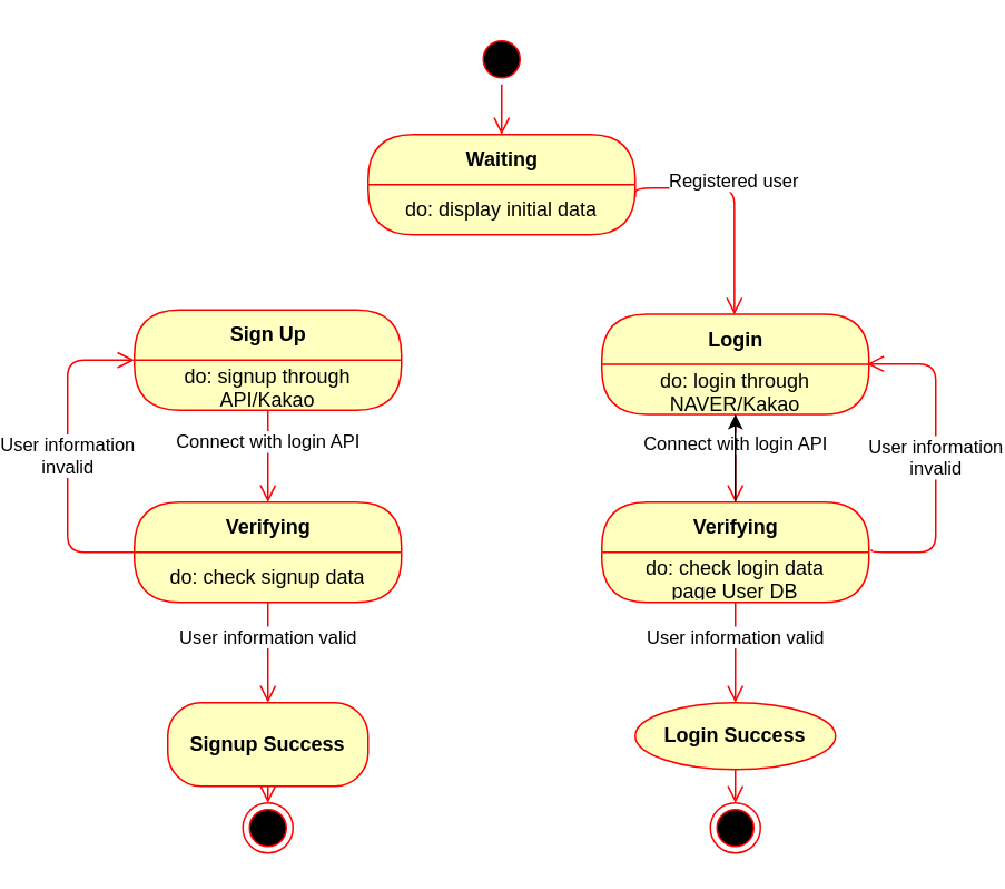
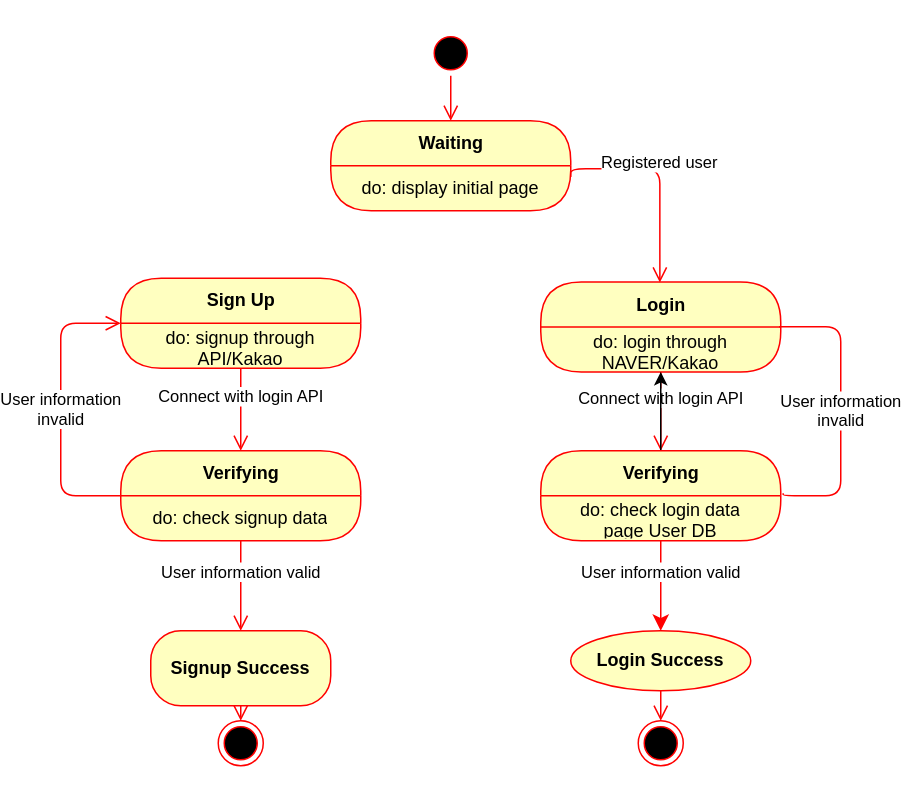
  <mxCell id="0" />
  <mxCell id="1" parent="0" />
  <mxCell id="2" value="" style="ellipse;html=1;shape=startState;fillColor=#000000;strokeColor=#ff0000;" vertex="1" parent="1"><mxGeometry x="265" y="20" width="30" height="30" as="geometry" /></mxCell>
  <mxCell id="3" value="" style="edgeStyle=orthogonalEdgeStyle;html=1;verticalAlign=bottom;endArrow=open;endSize=8;strokeColor=#ff0000;" edge="1" source="2" parent="1"><mxGeometry relative="1" as="geometry"><mxPoint x="280" y="80" as="targetPoint" /></mxGeometry></mxCell>
  <mxCell id="4" value="Waiting" style="swimlane;html=1;fontStyle=1;align=center;verticalAlign=middle;childLayout=stackLayout;horizontal=1;startSize=30;horizontalStack=0;resizeParent=0;resizeLast=1;container=0;fontColor=#000000;collapsible=0;rounded=1;arcSize=30;strokeColor=#ff0000;fillColor=#ffffc0;swimlaneFillColor=#ffffc0;" vertex="1" parent="1"><mxGeometry x="200" y="80" width="160" height="60" as="geometry" /></mxCell>
- <mxCell id="5" value="do: display initial data" style="text;html=1;strokeColor=none;fillColor=none;align=center;verticalAlign=middle;spacingLeft=4;spacingRight=4;whiteSpace=wrap;overflow=hidden;rotatable=0;fontColor=#000000;" vertex="1" parent="4"><mxGeometry y="30" width="160" height="30" as="geometry" /></mxCell>
+ <mxCell id="5" value="do: display initial page" style="text;html=1;strokeColor=none;fillColor=none;align=center;verticalAlign=middle;spacingLeft=4;spacingRight=4;whiteSpace=wrap;overflow=hidden;rotatable=0;fontColor=#000000;" vertex="1" parent="4"><mxGeometry y="30" width="160" height="30" as="geometry" /></mxCell>
  <mxCell id="6" value="Sign Up" style="swimlane;html=1;fontStyle=1;align=center;verticalAlign=middle;childLayout=stackLayout;horizontal=1;startSize=30;horizontalStack=0;resizeParent=0;resizeLast=1;container=0;fontColor=#000000;collapsible=0;rounded=1;arcSize=30;strokeColor=#ff0000;fillColor=#ffffc0;swimlaneFillColor=#ffffc0;" vertex="1" parent="1"><mxGeometry x="60" y="185" width="160" height="60" as="geometry" /></mxCell>
  <mxCell id="7" value="do: signup through&lt;br&gt;API/Kakao&lt;br&gt;" style="text;html=1;strokeColor=none;fillColor=none;align=center;verticalAlign=middle;spacingLeft=4;spacingRight=4;whiteSpace=wrap;overflow=hidden;rotatable=0;fontColor=#000000;" vertex="1" parent="6"><mxGeometry y="30" width="160" height="30" as="geometry" /></mxCell>
  <mxCell id="8" value="Connect with login API" style="edgeStyle=orthogonalEdgeStyle;html=1;verticalAlign=bottom;endArrow=open;endSize=8;strokeColor=#ff0000;entryX=0.5;entryY=0;entryDx=0;entryDy=0;" edge="1" source="6" parent="1" target="12"><mxGeometry relative="1" as="geometry"><mxPoint x="140" y="305" as="targetPoint" /></mxGeometry></mxCell>
  <mxCell id="9" value="Login" style="swimlane;html=1;fontStyle=1;align=center;verticalAlign=middle;childLayout=stackLayout;horizontal=1;startSize=30;horizontalStack=0;resizeParent=0;resizeLast=1;container=0;fontColor=#000000;collapsible=0;rounded=1;arcSize=30;strokeColor=#ff0000;fillColor=#ffffc0;swimlaneFillColor=#ffffc0;" vertex="1" parent="1"><mxGeometry x="340" y="187.5" width="160" height="60" as="geometry" /></mxCell>
  <mxCell id="10" value="do: login through&lt;br&gt;NAVER/Kakao&lt;br&gt;" style="text;html=1;strokeColor=none;fillColor=none;align=center;verticalAlign=middle;spacingLeft=4;spacingRight=4;whiteSpace=wrap;overflow=hidden;rotatable=0;fontColor=#000000;" vertex="1" parent="9"><mxGeometry y="30" width="160" height="30" as="geometry" /></mxCell>
  <mxCell id="11" value="Registered user" style="edgeStyle=orthogonalEdgeStyle;html=1;verticalAlign=bottom;endArrow=open;endSize=8;strokeColor=#ff0000;entryX=0.5;entryY=0;entryDx=0;entryDy=0;exitX=1;exitY=0.25;exitDx=0;exitDy=0;" edge="1" parent="1" source="5"><mxGeometry relative="1" as="geometry"><mxPoint x="419.412" y="187.912" as="targetPoint" /><mxPoint x="479.412" y="112.618" as="sourcePoint" /><Array as="points"><mxPoint x="360" y="112" /><mxPoint x="419" y="112" /></Array></mxGeometry></mxCell>
  <mxCell id="12" value="Verifying" style="swimlane;html=1;fontStyle=1;align=center;verticalAlign=middle;childLayout=stackLayout;horizontal=1;startSize=30;horizontalStack=0;resizeParent=0;resizeLast=1;container=0;fontColor=#000000;collapsible=0;rounded=1;arcSize=30;strokeColor=#ff0000;fillColor=#ffffc0;swimlaneFillColor=#ffffc0;" vertex="1" parent="1"><mxGeometry x="60" y="300" width="160" height="60" as="geometry" /></mxCell>
  <mxCell id="13" value="do: check signup data" style="text;html=1;strokeColor=none;fillColor=none;align=center;verticalAlign=middle;spacingLeft=4;spacingRight=4;whiteSpace=wrap;overflow=hidden;rotatable=0;fontColor=#000000;" vertex="1" parent="12"><mxGeometry y="30" width="160" height="30" as="geometry" /></mxCell>
  <mxCell id="14" value="User information valid" style="edgeStyle=orthogonalEdgeStyle;html=1;verticalAlign=bottom;endArrow=open;endSize=8;strokeColor=#ff0000;entryX=0.5;entryY=0;entryDx=0;entryDy=0;" edge="1" source="12" parent="1" target="16"><mxGeometry relative="1" as="geometry"><mxPoint x="140" y="410" as="targetPoint" /></mxGeometry></mxCell>
  <mxCell id="15" value="User information&lt;br&gt;invalid" style="edgeStyle=orthogonalEdgeStyle;html=1;verticalAlign=bottom;endArrow=open;endSize=8;strokeColor=#ff0000;exitX=0;exitY=0.5;exitDx=0;exitDy=0;entryX=0;entryY=0.5;entryDx=0;entryDy=0;" edge="1" parent="1" source="12" target="6"><mxGeometry x="-0.163" relative="1" as="geometry"><mxPoint x="20" y="330" as="targetPoint" /><mxPoint x="20" y="270" as="sourcePoint" /><Array as="points"><mxPoint x="20" y="330" /><mxPoint x="20" y="215" /></Array><mxPoint as="offset" /></mxGeometry></mxCell>
  <mxCell id="16" value="&lt;b&gt;Signup Success&lt;/b&gt;" style="rounded=1;whiteSpace=wrap;html=1;arcSize=40;fontColor=#000000;fillColor=#ffffc0;strokeColor=#ff0000;" vertex="1" parent="1"><mxGeometry x="80" y="420" width="120" height="50" as="geometry" /></mxCell>
  <mxCell id="17" value="" style="ellipse;html=1;shape=endState;fillColor=#000000;strokeColor=#ff0000;rounded=1;" vertex="1" parent="1"><mxGeometry x="125" y="480" width="30" height="30" as="geometry" /></mxCell>
  <mxCell id="18" value="" style="edgeStyle=orthogonalEdgeStyle;html=1;verticalAlign=bottom;endArrow=open;endSize=8;strokeColor=#ff0000;exitX=0.5;exitY=1;exitDx=0;exitDy=0;entryX=0.5;entryY=0;entryDx=0;entryDy=0;" edge="1" parent="1" source="16" target="17"><mxGeometry relative="1" as="geometry"><mxPoint x="190" y="490" as="targetPoint" /><mxPoint x="309.912" y="475" as="sourcePoint" /></mxGeometry></mxCell>
  <mxCell id="19" value="Connect with login API" style="edgeStyle=orthogonalEdgeStyle;html=1;verticalAlign=bottom;endArrow=open;endSize=8;strokeColor=#ff0000;exitX=0.5;exitY=1;exitDx=0;exitDy=0;" edge="1" parent="1" source="10"><mxGeometry relative="1" as="geometry"><mxPoint x="420" y="300" as="targetPoint" /><mxPoint x="419.912" y="270" as="sourcePoint" /></mxGeometry></mxCell>
  <mxCell id="20" value="" style="edgeStyle=orthogonalEdgeStyle;rounded=0;orthogonalLoop=1;jettySize=auto;html=1;exitX=0.5;exitY=0;exitDx=0;exitDy=0;" edge="1" parent="1" source="21" target="10"><mxGeometry relative="1" as="geometry" /></mxCell>
  <mxCell id="21" value="Verifying" style="swimlane;html=1;fontStyle=1;align=center;verticalAlign=middle;childLayout=stackLayout;horizontal=1;startSize=30;horizontalStack=0;resizeParent=0;resizeLast=1;container=0;fontColor=#000000;collapsible=0;rounded=1;arcSize=30;strokeColor=#ff0000;fillColor=#ffffc0;swimlaneFillColor=#ffffc0;" vertex="1" parent="1"><mxGeometry x="340" y="300" width="160" height="60" as="geometry" /></mxCell>
  <mxCell id="22" value="do: check login data&lt;br&gt;page User DB&lt;br&gt;" style="text;html=1;strokeColor=none;fillColor=none;align=center;verticalAlign=middle;spacingLeft=4;spacingRight=4;whiteSpace=wrap;overflow=hidden;rotatable=0;fontColor=#000000;" vertex="1" parent="21"><mxGeometry y="30" width="160" height="30" as="geometry" /></mxCell>
- <mxCell id="23" value="User information&lt;br&gt;invalid" style="edgeStyle=orthogonalEdgeStyle;html=1;verticalAlign=bottom;endArrow=open;endSize=8;strokeColor=#ff0000;exitX=1.01;exitY=-0.055;exitDx=0;exitDy=0;exitPerimeter=0;entryX=0.993;entryY=-0.007;entryDx=0;entryDy=0;entryPerimeter=0;" edge="1" parent="1" source="22" target="10"><mxGeometry x="-0.163" relative="1" as="geometry"><mxPoint x="502" y="217" as="targetPoint" /><mxPoint x="580.412" y="331.029" as="sourcePoint" /><Array as="points"><mxPoint x="502" y="330" /><mxPoint x="540" y="330" /><mxPoint x="540" y="217" /></Array><mxPoint as="offset" /></mxGeometry></mxCell>
- <mxCell id="24" value="User information valid" style="edgeStyle=orthogonalEdgeStyle;html=1;verticalAlign=bottom;endArrow=open;endSize=8;strokeColor=#ff0000;entryX=0.5;entryY=0;entryDx=0;entryDy=0;exitX=0.5;exitY=1;exitDx=0;exitDy=0;" edge="1" parent="1" target="25" source="22"><mxGeometry relative="1" as="geometry"><mxPoint x="420" y="410" as="targetPoint" /><mxPoint x="440" y="370" as="sourcePoint" /></mxGeometry></mxCell>
+ <mxCell id="23" value="User information&lt;br&gt;invalid" style="edgeStyle=orthogonalEdgeStyle;html=1;verticalAlign=bottom;endArrow=none;endSize=8;strokeColor=#ff0000;exitX=1.01;exitY=-0.055;exitDx=0;exitDy=0;exitPerimeter=0;entryX=0.993;entryY=-0.007;entryDx=0;entryDy=0;entryPerimeter=0;" edge="1" parent="1" source="22" target="10"><mxGeometry x="-0.163" relative="1" as="geometry"><mxPoint x="502" y="217" as="targetPoint" /><mxPoint x="580.412" y="331.029" as="sourcePoint" /><Array as="points"><mxPoint x="502" y="330" /><mxPoint x="540" y="330" /><mxPoint x="540" y="217" /></Array><mxPoint as="offset" /></mxGeometry></mxCell>
+ <mxCell id="24" value="User information valid" style="edgeStyle=orthogonalEdgeStyle;html=1;verticalAlign=bottom;endArrow=classic;endSize=8;strokeColor=#ff0000;entryX=0.5;entryY=0;entryDx=0;entryDy=0;exitX=0.5;exitY=1;exitDx=0;exitDy=0;" edge="1" parent="1" target="25" source="22"><mxGeometry relative="1" as="geometry"><mxPoint x="420" y="410" as="targetPoint" /><mxPoint x="440" y="370" as="sourcePoint" /></mxGeometry></mxCell>
  <mxCell id="25" value="&lt;b&gt;Login Success&lt;/b&gt;" style="ellipse;whiteSpace=wrap;html=1;arcSize=40;fontColor=#000000;fillColor=#ffffc0;strokeColor=#ff0000;" vertex="1" parent="1"><mxGeometry x="360" y="420" width="120" height="40" as="geometry" /></mxCell>
  <mxCell id="26" value="" style="ellipse;html=1;shape=endState;fillColor=#000000;strokeColor=#ff0000;rounded=1;" vertex="1" parent="1"><mxGeometry x="405" y="480" width="30" height="30" as="geometry" /></mxCell>
  <mxCell id="27" value="" style="edgeStyle=orthogonalEdgeStyle;html=1;verticalAlign=bottom;endArrow=open;endSize=8;strokeColor=#ff0000;exitX=0.5;exitY=1;exitDx=0;exitDy=0;entryX=0.5;entryY=0;entryDx=0;entryDy=0;" edge="1" parent="1" source="25" target="26"><mxGeometry relative="1" as="geometry"><mxPoint x="470" y="490" as="targetPoint" /><mxPoint x="589.912" y="475" as="sourcePoint" /></mxGeometry></mxCell>
